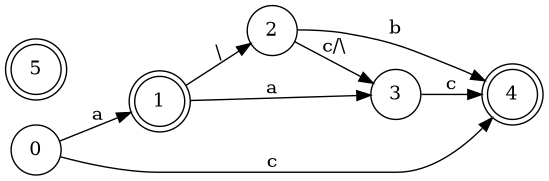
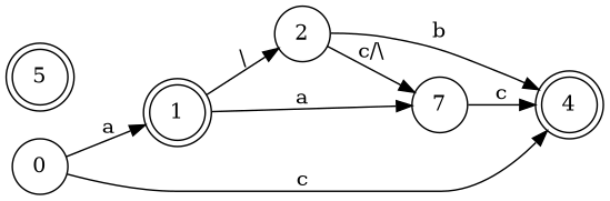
  digraph {
    rankdir=LR
    node [shape=circle]
    n1 [label=0]
    n2 [label=1 shape=doublecircle]
    n3 [label=4 shape=doublecircle]
    n4 [label=2]
-   n5 [label=3]
+   n5 [label=7]
    n6 [label=5 shape=doublecircle]
    n1 -> n2 [label=a]
    n1 -> n3 [label=c]
    n2 -> n4 [label="\\"]
    n2 -> n5 [label=a]
    n4 -> n3 [label=b]
    n4 -> n5 [label="c/\\"]
    n5 -> n3 [label=c]
  }
